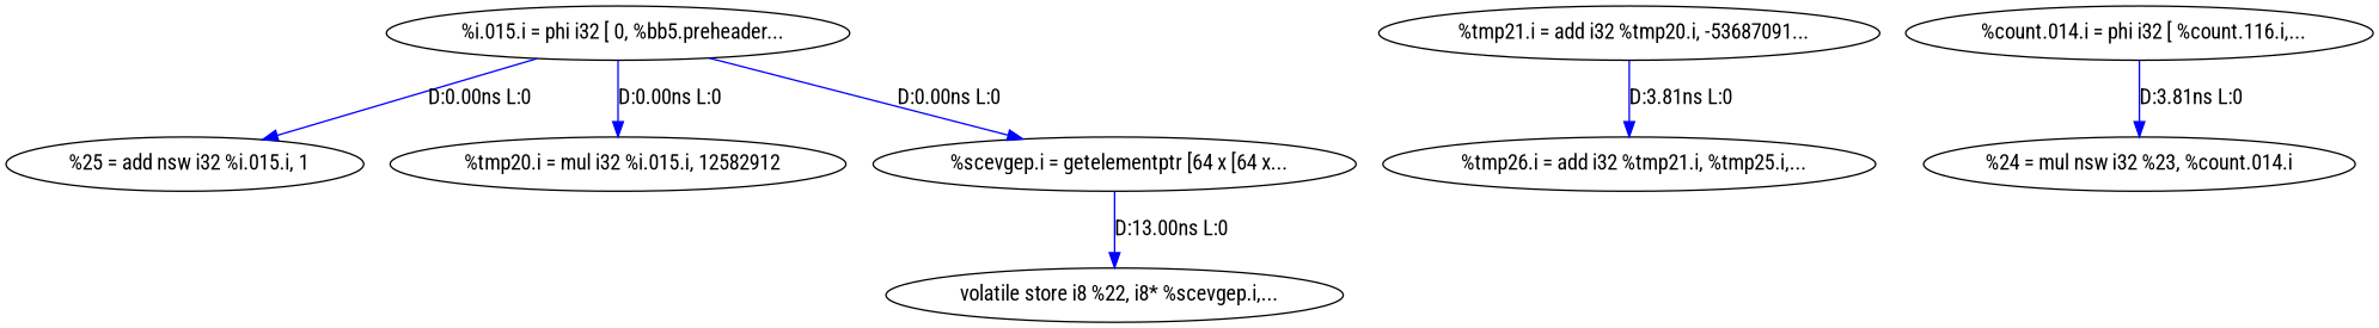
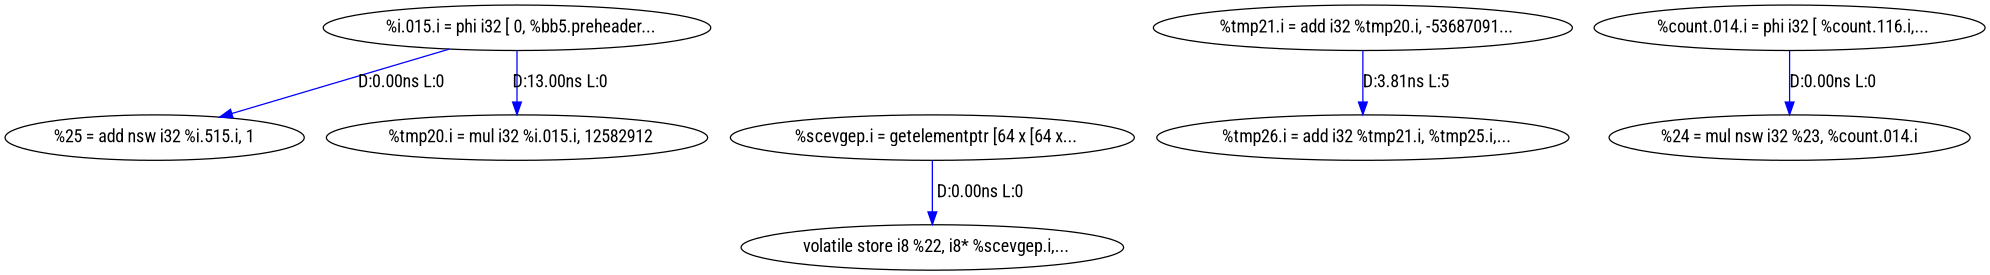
  digraph {
    fontname="Roboto Condensed"
    node [fontname="Roboto Condensed"]
    edge [color=blue fontname="Roboto Condensed"]
-   n1 [label="  %25 = add nsw i32 %i.015.i, 1"]
+   n1 [label="%25 = add nsw i32 %i.515.i, 1"]
    n2 [label="  %i.015.i = phi i32 [ 0, %bb5.preheader..."]
    n3 [label="  %tmp20.i = mul i32 %i.015.i, 12582912"]
    n4 [label="  %scevgep.i = getelementptr [64 x [64 x..."]
    n5 [label="  volatile store i8 %22, i8* %scevgep.i,..."]
    n6 [label="  %tmp21.i = add i32 %tmp20.i, -53687091..."]
    n7 [label="  %tmp26.i = add i32 %tmp21.i, %tmp25.i,..."]
    n8 [label="%24 = mul nsw i32 %23, %count.014.i"]
    n9 [label="  %count.014.i = phi i32 [ %count.116.i,..."]
    n2 -> n1 [label="D:0.00ns L:0"]
-   n2 -> n3 [label="D:0.00ns L:0"]
-   n2 -> n4 [label="D:0.00ns L:0"]
-   n4 -> n5 [label="D:13.00ns L:0"]
-   n6 -> n7 [label="D:3.81ns L:0"]
-   n9 -> n8 [label="D:3.81ns L:0"]
+   n2 -> n3 [label="D:13.00ns L:0"]
+   n4 -> n5 [label="D:0.00ns L:0"]
+   n6 -> n7 [label="D:3.81ns L:5"]
+   n9 -> n8 [label="D:0.00ns L:0"]
  }
